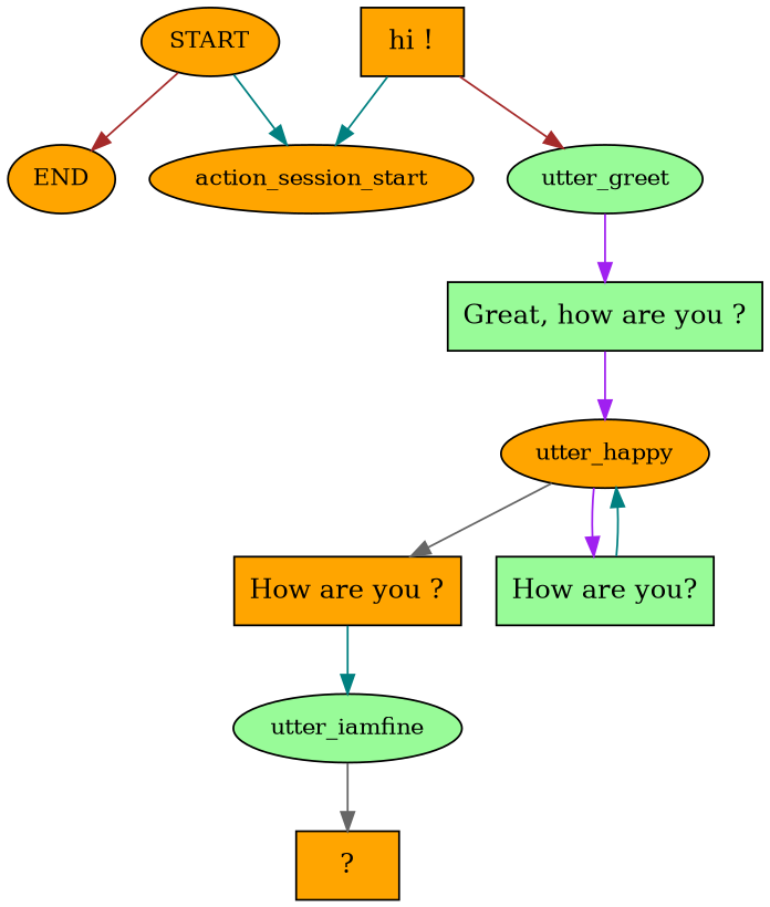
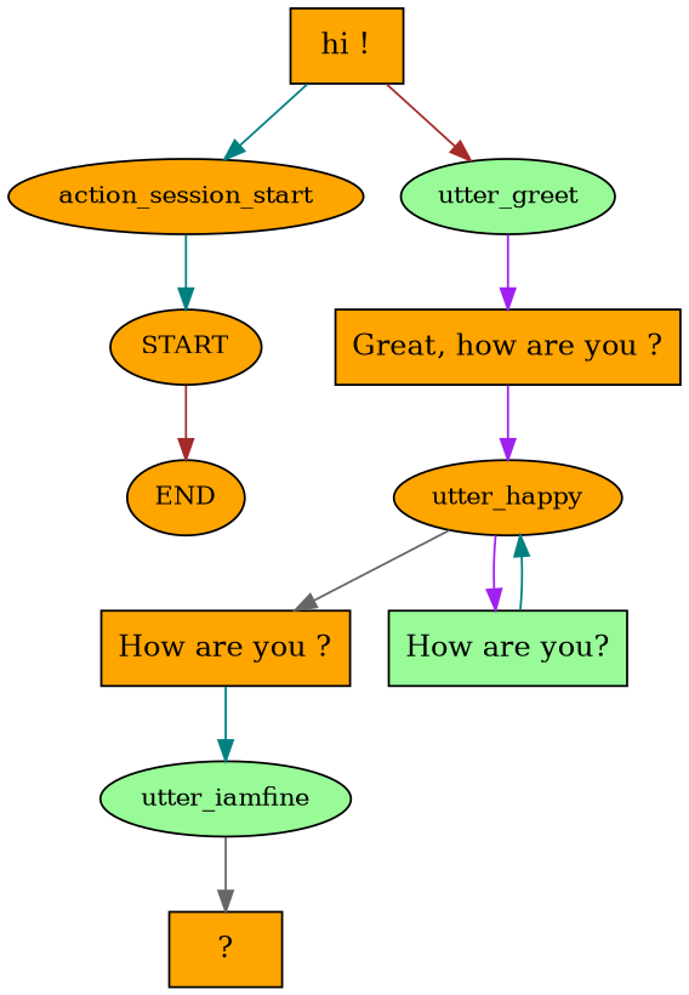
  digraph {
    node [fillcolor=orange fontsize=12 style=filled]
    edge [color=teal]
    n1 [label=START]
    n2 [label=END]
    n3 [label=action_session_start]
    n4 [label="hi !" shape=rect fontsize=""]
    n5 [fillcolor=palegreen label=utter_greet]
-   n6 [fillcolor=palegreen label="Great, how are you ?" shape=rect fontsize=""]
+   n6 [label="Great, how are you ?" shape=rect fontsize=""]
    n7 [label=utter_happy]
    n8 [label="How are you ?" shape=rect fontsize=""]
    n9 [fillcolor=palegreen label="How are you?" shape=rect fontsize=""]
    n10 [fillcolor=palegreen label=utter_iamfine]
    n11 [label="  ?  " shape=rect fontsize=""]
    n1 -> n2 [color=brown]
-   n1 -> n3
+   n3 -> n1
    n4 -> n3
    n4 -> n5 [color=brown]
    n5 -> n6 [color=purple]
    n6 -> n7 [color=purple]
    n7 -> n8 [color=gray40]
    n7 -> n9 [color=purple]
    n8 -> n10
    n9 -> n7
    n10 -> n11 [color=gray40]
  }
